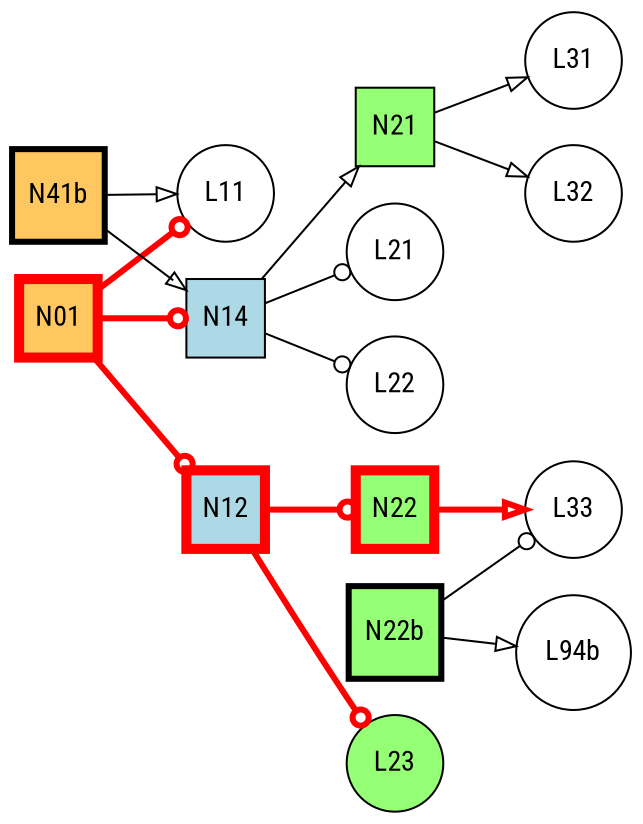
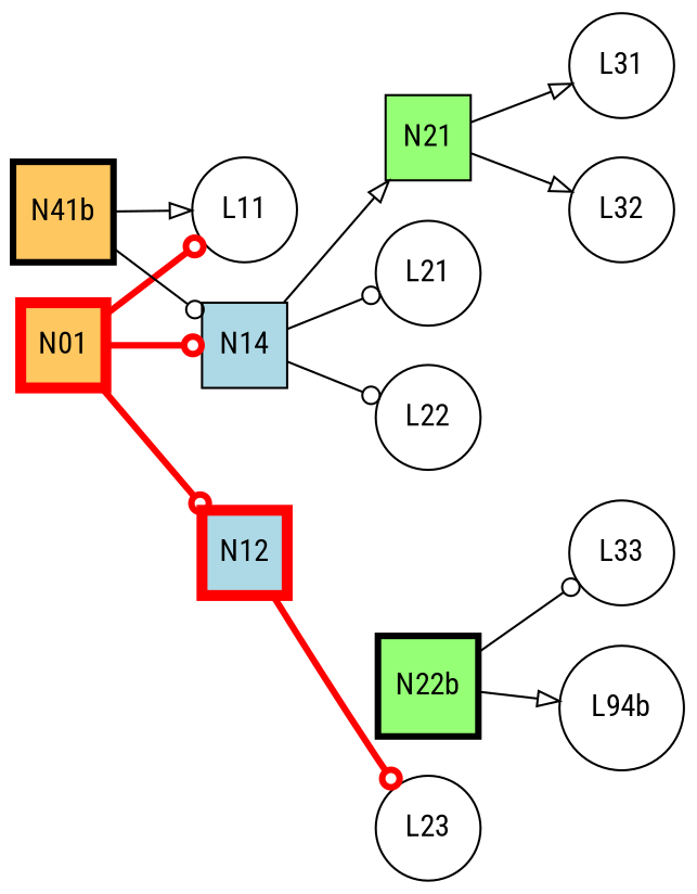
  digraph {
    fontname="Roboto Condensed"
    rankdir=LR
    node [fillcolor="#FFFFFF" fontname="Roboto Condensed" shape=circle style=filled]
    edge [arrowhead=odot color=black fontname="Roboto Condensed" penwidth=1 style=bold]
    N01 [color=red fillcolor="#FFC760" penwidth=5 shape=square]
    n2 [fillcolor="#FFC760" label=N41b penwidth=3 shape=square]
    n3 [fillcolor="#ADD8E6" label=N14 shape=square]
    N12 [color=red fillcolor="#ADD8E6" penwidth=5 shape=square]
    L11
    N21 [fillcolor="#95FF76" shape=square]
-   N22 [color=red fillcolor="#95FF76" penwidth=5 shape=square]
    N22b [fillcolor="#95FF76" penwidth=3 shape=square]
    L21
    L22
-   L23 [fillcolor="#95FF76"]
+   L23
    L31
    L32
    L33
    n15 [label=L94b]
    subgraph sub_1 {
      rank=same
      N01
      n2
    }
    subgraph sub_2 {
      rank=same
      n3
      N12
      L11
    }
    subgraph sub_3 {
      rank=same
      N21
-     N22
      N22b
      L21
      L22
      L23
    }
    subgraph sub_4 {
      rank=same
      L31
      L32
      L33
      n15
    }
    N01 -> n3 [color=red penwidth=3 style=solid]
    N01 -> N12 [color=red penwidth=3 style=solid]
    N01 -> L11 [color=red penwidth=3]
-   n2 -> n3 [arrowhead=onormal]
+   n2 -> n3
    n2 -> L11 [arrowhead=onormal]
    n3 -> N21 [arrowhead=onormal]
    n3 -> L21
    n3 -> L22 [style=solid]
-   N12 -> N22 [color=red penwidth=3 style=solid]
    N12 -> L23 [color=red penwidth=3 style=solid]
    N21 -> L31 [arrowhead=onormal]
    N21 -> L32 [arrowhead=onormal]
-   N22 -> L33 [arrowhead=onormal color=red penwidth=3]
    N22b -> L33
    N22b -> n15 [arrowhead=onormal]
  }
